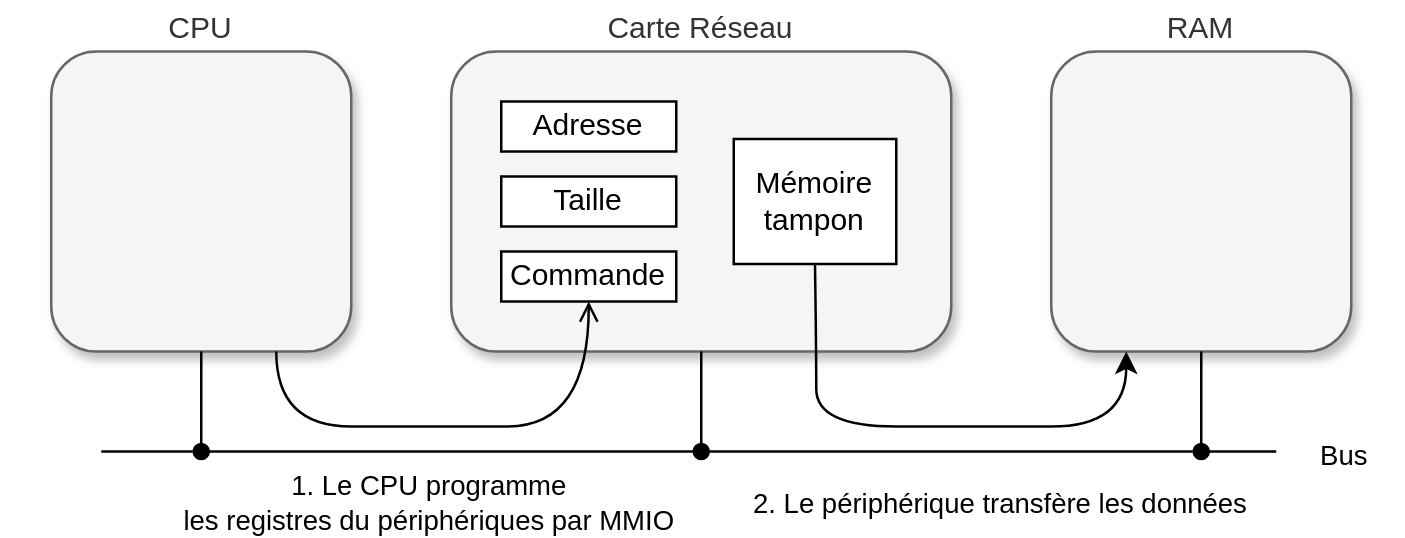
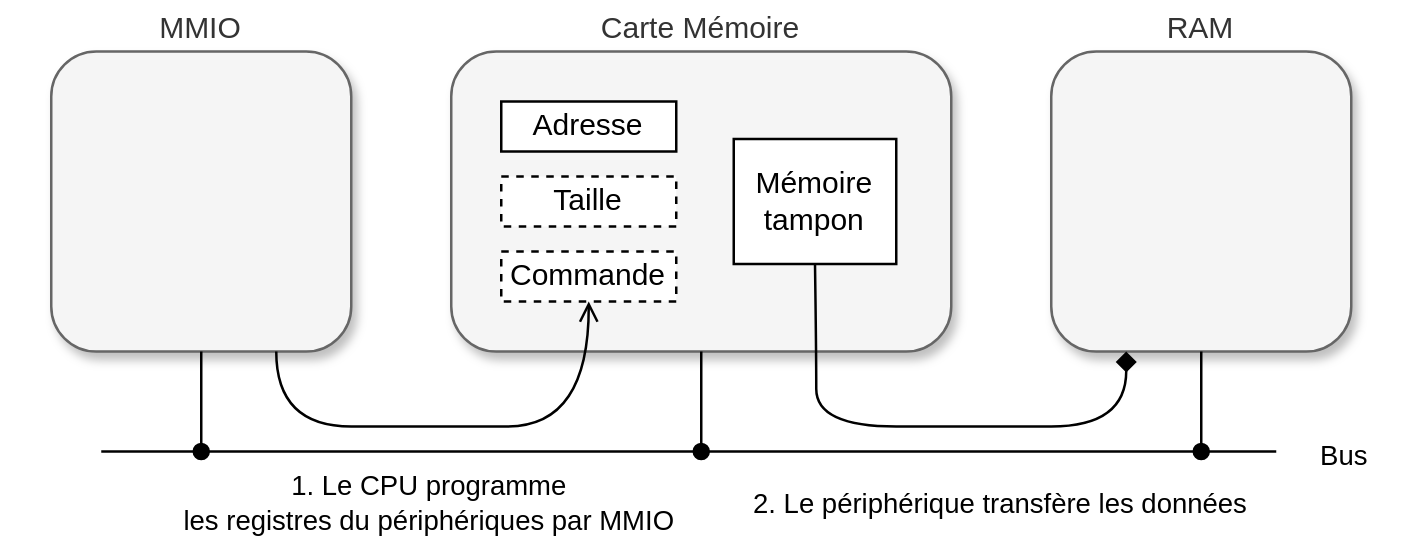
  <mxCell id="0" />
  <mxCell id="1" parent="0" />
- <mxCell id="2" value="CPU" style="rounded=1;whiteSpace=wrap;html=1;labelPosition=center;verticalLabelPosition=top;align=center;verticalAlign=bottom;fillColor=#f5f5f5;fontColor=#333333;strokeColor=#666666;shadow=1;" vertex="1" parent="1"><mxGeometry x="20" y="20" width="120" height="120" as="geometry" /></mxCell>
- <mxCell id="3" value="Carte Réseau" style="rounded=1;whiteSpace=wrap;html=1;align=center;labelPosition=center;verticalLabelPosition=top;verticalAlign=bottom;fillColor=#f5f5f5;fontColor=#333333;strokeColor=#666666;shadow=1;" vertex="1" parent="1"><mxGeometry x="180" y="20" width="200" height="120" as="geometry" /></mxCell>
+ <mxCell id="2" value="MMIO" style="rounded=1;whiteSpace=wrap;html=1;labelPosition=center;verticalLabelPosition=top;align=center;verticalAlign=bottom;fillColor=#f5f5f5;fontColor=#333333;strokeColor=#666666;shadow=1;" vertex="1" parent="1"><mxGeometry x="20" y="20" width="120" height="120" as="geometry" /></mxCell>
+ <mxCell id="3" value="Carte Mémoire" style="rounded=1;whiteSpace=wrap;html=1;align=center;labelPosition=center;verticalLabelPosition=top;verticalAlign=bottom;fillColor=#f5f5f5;fontColor=#333333;strokeColor=#666666;shadow=1;" vertex="1" parent="1"><mxGeometry x="180" y="20" width="200" height="120" as="geometry" /></mxCell>
  <mxCell id="4" value="Mémoire tampon" style="rounded=0;whiteSpace=wrap;html=1;" vertex="1" parent="1"><mxGeometry x="293" y="55" width="65" height="50" as="geometry" /></mxCell>
  <mxCell id="5" value="Adresse" style="rounded=0;whiteSpace=wrap;html=1;" vertex="1" parent="1"><mxGeometry x="200" y="40" width="70" height="20" as="geometry" /></mxCell>
- <mxCell id="6" value="Taille" style="rounded=0;whiteSpace=wrap;html=1;" vertex="1" parent="1"><mxGeometry x="200" y="70" width="70" height="20" as="geometry" /></mxCell>
- <mxCell id="7" value="Commande" style="rounded=0;whiteSpace=wrap;html=1;" vertex="1" parent="1"><mxGeometry x="200" y="100" width="70" height="20" as="geometry" /></mxCell>
+ <mxCell id="6" value="Taille" style="rounded=0;whiteSpace=wrap;html=1;dashed=1;" vertex="1" parent="1"><mxGeometry x="200" y="70" width="70" height="20" as="geometry" /></mxCell>
+ <mxCell id="7" value="Commande" style="rounded=0;whiteSpace=wrap;html=1;dashed=1;" vertex="1" parent="1"><mxGeometry x="200" y="100" width="70" height="20" as="geometry" /></mxCell>
  <mxCell id="8" value="RAM" style="rounded=1;whiteSpace=wrap;html=1;labelPosition=center;verticalLabelPosition=top;align=center;verticalAlign=bottom;fillColor=#f5f5f5;fontColor=#333333;strokeColor=#666666;shadow=1;" vertex="1" parent="1"><mxGeometry x="420" y="20" width="120" height="120" as="geometry" /></mxCell>
  <mxCell id="9" value="" style="endArrow=none;html=1;rounded=0;" edge="1" parent="1"><mxGeometry width="50" height="50" relative="1" as="geometry"><mxPoint x="40" y="180" as="sourcePoint" /><mxPoint x="510" y="180" as="targetPoint" /></mxGeometry></mxCell>
  <mxCell id="10" value="Bus" style="edgeLabel;html=1;align=center;verticalAlign=middle;resizable=0;points=[];" vertex="1" connectable="0" parent="9"><mxGeometry x="0.895" y="-1" relative="1" as="geometry"><mxPoint x="51" as="offset" /></mxGeometry></mxCell>
  <mxCell id="11" value="" style="endArrow=none;html=1;rounded=0;entryX=0.5;entryY=1;entryDx=0;entryDy=0;endFill=1;startFill=1;startArrow=oval;" edge="1" parent="1" target="2"><mxGeometry width="50" height="50" relative="1" as="geometry"><mxPoint x="80" y="180" as="sourcePoint" /><mxPoint x="350" y="110" as="targetPoint" /></mxGeometry></mxCell>
  <mxCell id="12" value="" style="endArrow=none;html=1;rounded=0;entryX=0.5;entryY=1;entryDx=0;entryDy=0;startArrow=oval;startFill=1;" edge="1" parent="1" target="3"><mxGeometry width="50" height="50" relative="1" as="geometry"><mxPoint x="280" y="180" as="sourcePoint" /><mxPoint x="350" y="110" as="targetPoint" /></mxGeometry></mxCell>
  <mxCell id="13" value="" style="endArrow=none;html=1;rounded=0;entryX=0.5;entryY=1;entryDx=0;entryDy=0;startArrow=oval;startFill=1;" edge="1" parent="1" target="8"><mxGeometry width="50" height="50" relative="1" as="geometry"><mxPoint x="480" y="180" as="sourcePoint" /><mxPoint x="360" y="230" as="targetPoint" /></mxGeometry></mxCell>
  <mxCell id="14" value="" style="curved=1;endArrow=open;html=1;rounded=0;entryX=0.5;entryY=1;entryDx=0;entryDy=0;exitX=0.75;exitY=1;exitDx=0;exitDy=0;fillColor=#f5f5f5;strokeColor=light-dark(#000000, #959595);" edge="1" parent="1" source="2" target="7"><mxGeometry width="50" height="50" relative="1" as="geometry"><mxPoint x="180" y="310" as="sourcePoint" /><mxPoint x="230" y="260" as="targetPoint" /><Array as="points"><mxPoint x="110" y="170" /><mxPoint x="170" y="170" /><mxPoint x="235" y="170" /></Array></mxGeometry></mxCell>
  <mxCell id="15" value="1. Le CPU programme&lt;div&gt;les registres du périphériques par MMIO&lt;/div&gt;" style="edgeLabel;html=1;align=center;verticalAlign=middle;resizable=0;points=[];" vertex="1" connectable="0" parent="14"><mxGeometry x="-0.46" relative="1" as="geometry"><mxPoint x="35" y="30" as="offset" /></mxGeometry></mxCell>
- <mxCell id="16" value="" style="curved=1;endArrow=classic;html=1;rounded=0;entryX=0.25;entryY=1;entryDx=0;entryDy=0;exitX=0.5;exitY=1;exitDx=0;exitDy=0;fillColor=#f5f5f5;strokeColor=light-dark(#000000, #959595);" edge="1" parent="1" source="4" target="8"><mxGeometry width="50" height="50" relative="1" as="geometry"><mxPoint x="350" y="230" as="sourcePoint" /><mxPoint x="465" y="230" as="targetPoint" /><Array as="points"><mxPoint x="326" y="140" /><mxPoint x="326" y="170" /><mxPoint x="390" y="170" /><mxPoint x="450" y="170" /></Array></mxGeometry></mxCell>
+ <mxCell id="16" value="" style="curved=1;endArrow=diamond;html=1;rounded=0;entryX=0.25;entryY=1;entryDx=0;entryDy=0;exitX=0.5;exitY=1;exitDx=0;exitDy=0;fillColor=#f5f5f5;strokeColor=light-dark(#000000, #959595);" edge="1" parent="1" source="4" target="8"><mxGeometry width="50" height="50" relative="1" as="geometry"><mxPoint x="350" y="230" as="sourcePoint" /><mxPoint x="465" y="230" as="targetPoint" /><Array as="points"><mxPoint x="326" y="140" /><mxPoint x="326" y="170" /><mxPoint x="390" y="170" /><mxPoint x="450" y="170" /></Array></mxGeometry></mxCell>
  <mxCell id="17" value="2. Le périphérique transfère les données&amp;nbsp;" style="edgeLabel;html=1;align=center;verticalAlign=middle;resizable=0;points=[];" vertex="1" connectable="0" parent="16"><mxGeometry x="-0.29" y="3" relative="1" as="geometry"><mxPoint x="62" y="33" as="offset" /></mxGeometry></mxCell>
